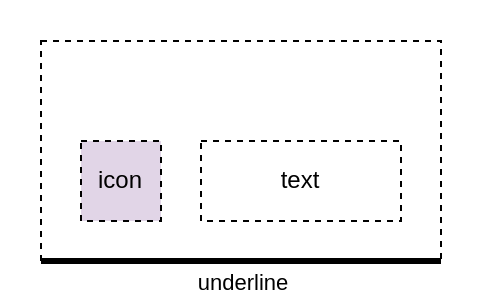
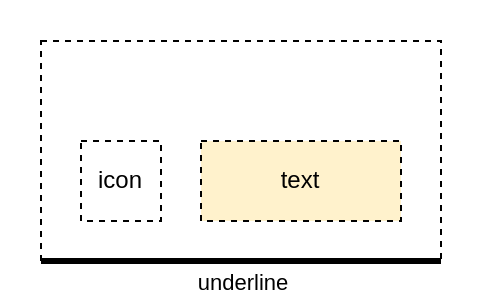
  <mxCell id="0" />
  <mxCell id="1" parent="0" />
  <mxCell id="2" value="" style="rounded=0;whiteSpace=wrap;html=1;dashed=1;" vertex="1" parent="1"><mxGeometry x="20" y="20" width="200" height="110" as="geometry" /></mxCell>
- <mxCell id="3" value="text" style="rounded=0;whiteSpace=wrap;html=1;dashed=1;" vertex="1" parent="1"><mxGeometry x="100" y="70" width="100" height="40" as="geometry" /></mxCell>
+ <mxCell id="3" value="text" style="rounded=0;whiteSpace=wrap;html=1;dashed=1;fillColor=#fff2cc;" vertex="1" parent="1"><mxGeometry x="100" y="70" width="100" height="40" as="geometry" /></mxCell>
  <mxCell id="4" value="" style="endArrow=none;html=1;exitX=0;exitY=1;exitDx=0;exitDy=0;strokeWidth=3;entryX=1;entryY=1;entryDx=0;entryDy=0;" edge="1" parent="1" source="2" target="2"><mxGeometry width="50" height="50" relative="1" as="geometry"><mxPoint x="30" y="200" as="sourcePoint" /><mxPoint x="80" y="150" as="targetPoint" /></mxGeometry></mxCell>
  <mxCell id="5" value="underline" style="edgeLabel;html=1;align=center;verticalAlign=middle;resizable=0;points=[];" vertex="1" connectable="0" parent="4"><mxGeometry x="-0.139" y="-2" relative="1" as="geometry"><mxPoint x="14" y="8" as="offset" /></mxGeometry></mxCell>
- <mxCell id="6" value="icon" style="rounded=0;whiteSpace=wrap;html=1;dashed=1;fillColor=#e1d5e7;" vertex="1" parent="1"><mxGeometry x="40" y="70" width="40" height="40" as="geometry" /></mxCell>
+ <mxCell id="6" value="icon" style="rounded=0;whiteSpace=wrap;html=1;dashed=1;" vertex="1" parent="1"><mxGeometry x="40" y="70" width="40" height="40" as="geometry" /></mxCell>
